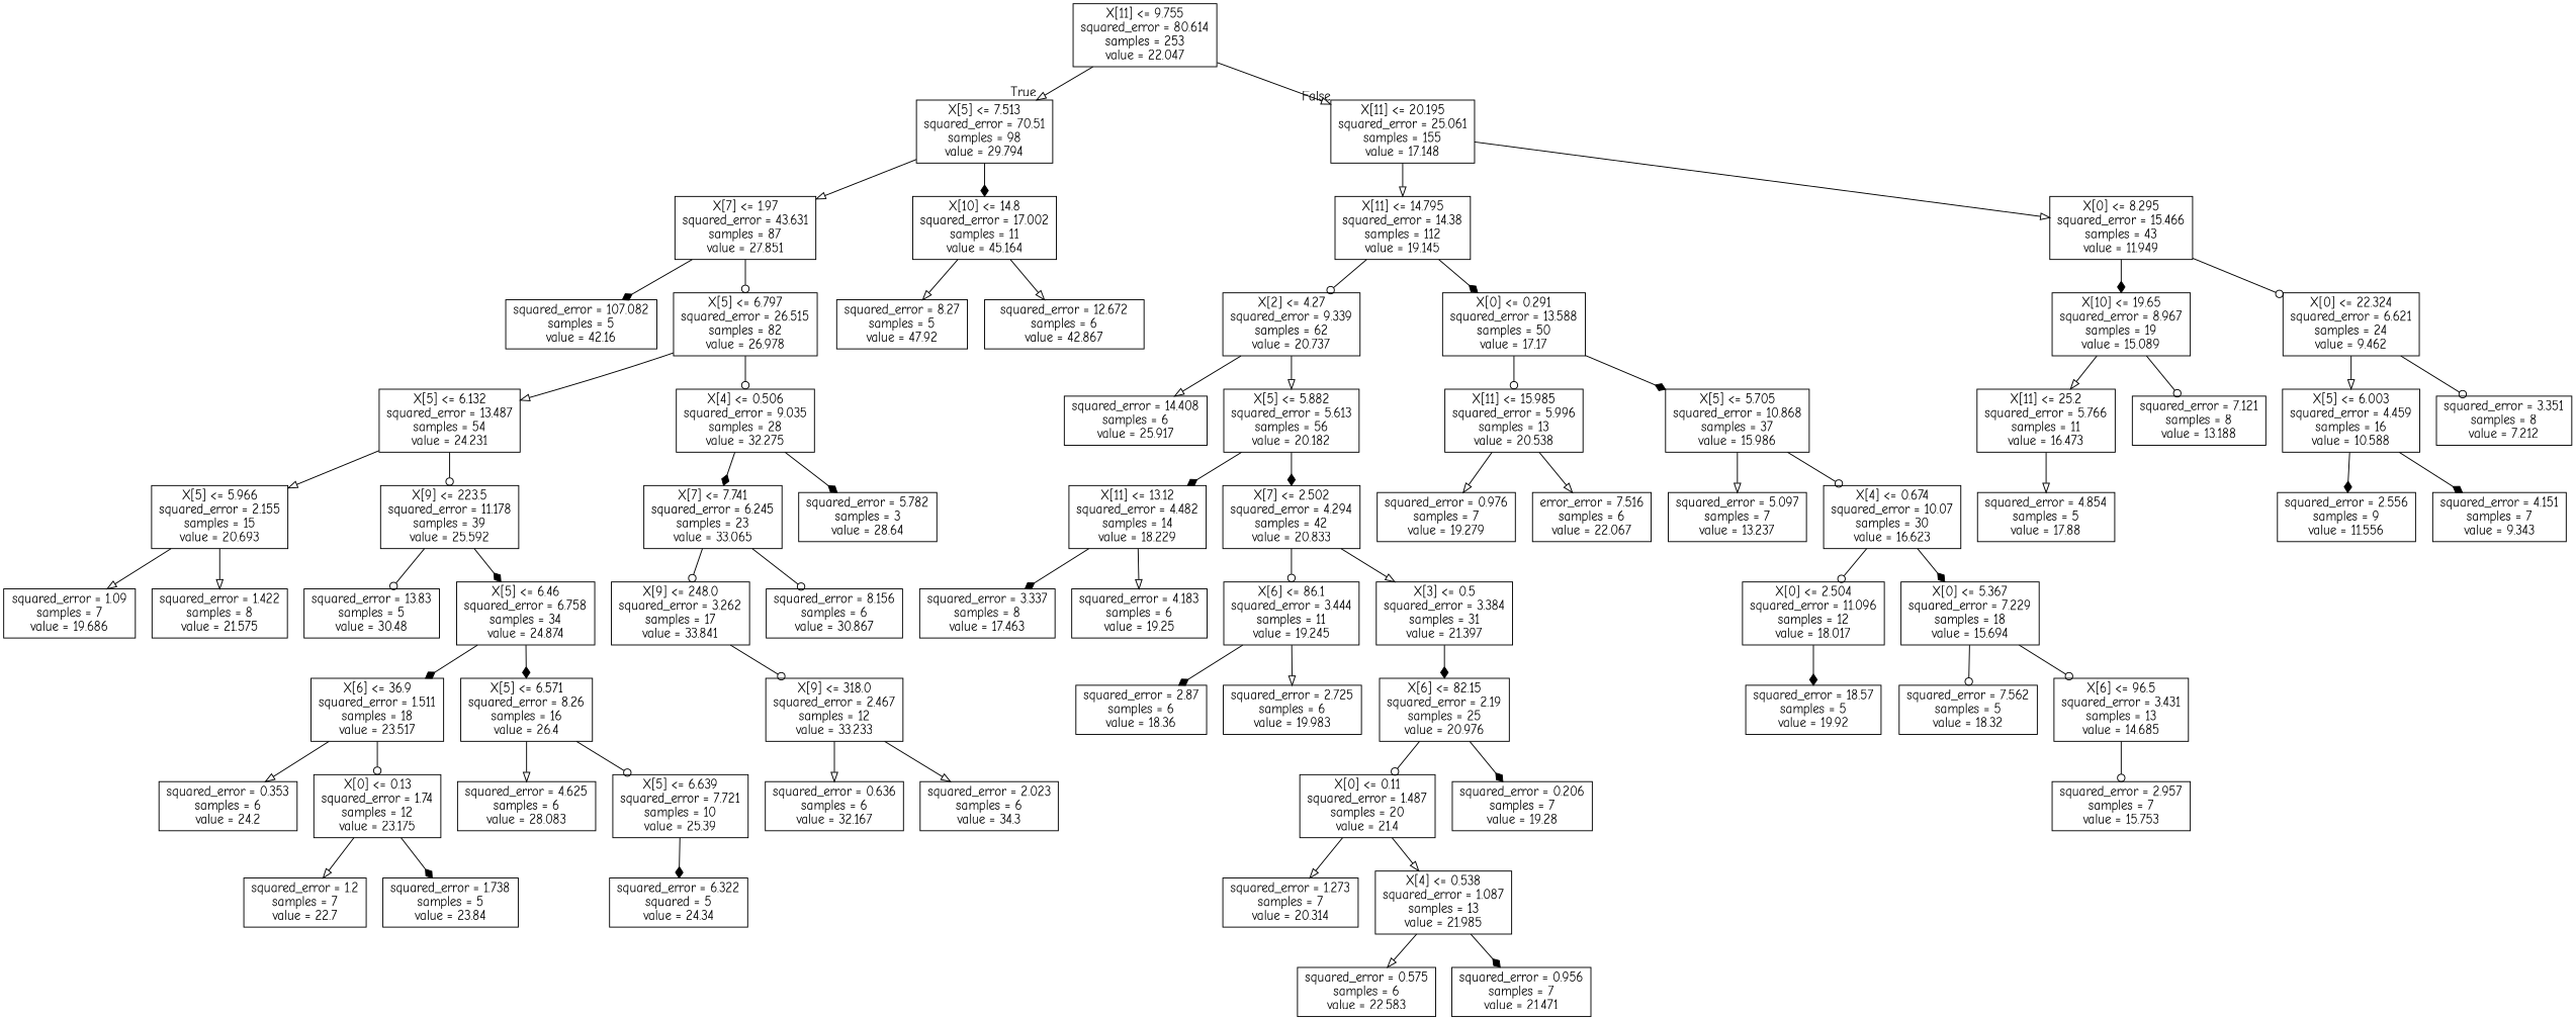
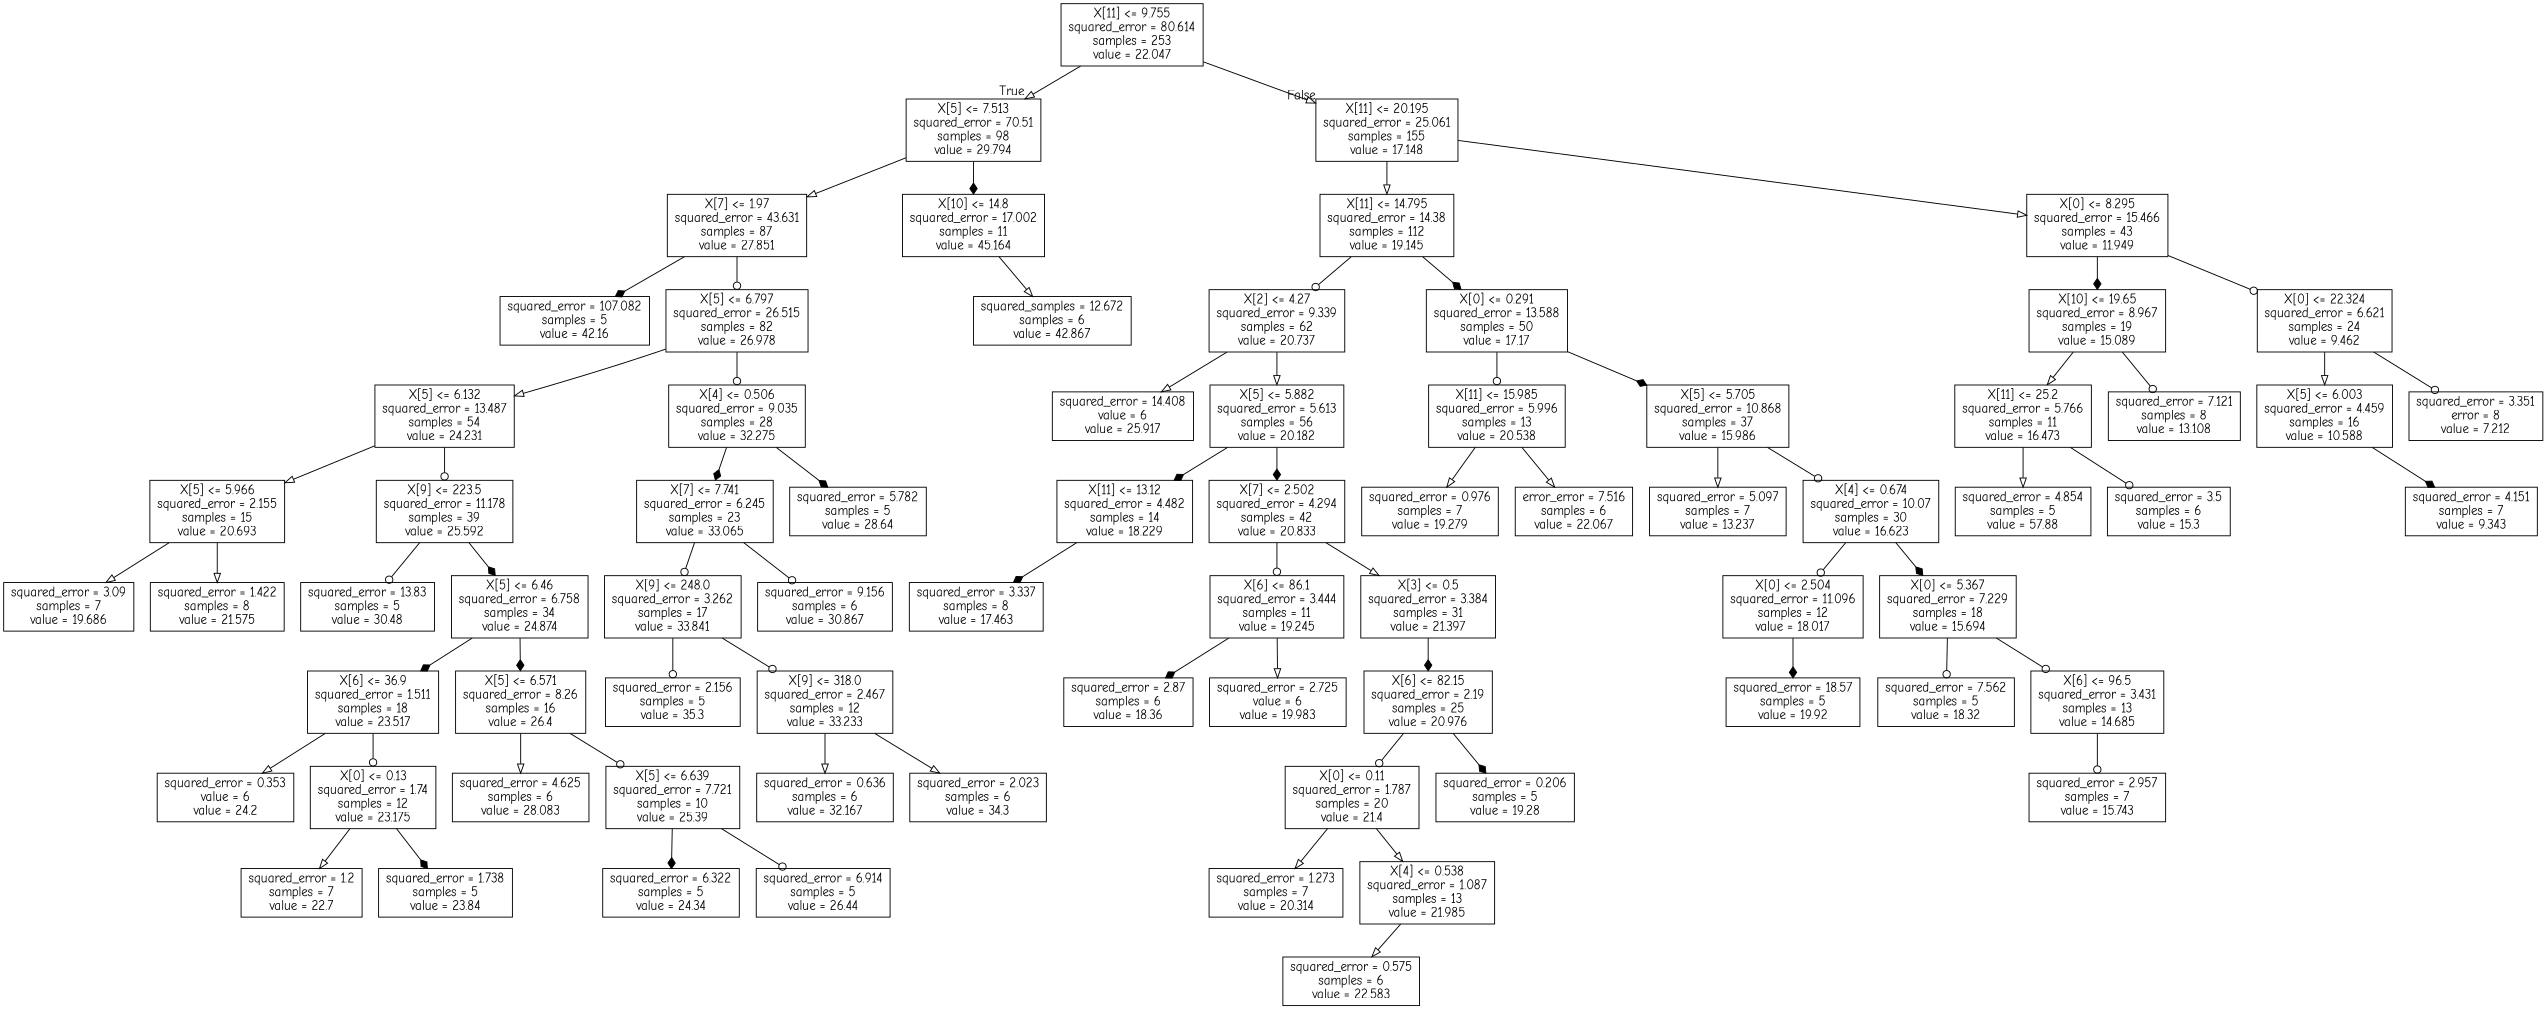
  digraph {
    fontname="Comic Neue"
    node [fontname="Comic Neue" shape=box]
    edge [arrowhead=onormal fontname="Comic Neue"]
    n1 [label="X[11] <= 9.755\nsquared_error = 80.614\nsamples = 253\nvalue = 22.047"]
    n2 [label="X[5] <= 7.513\nsquared_error = 70.51\nsamples = 98\nvalue = 29.794"]
    n3 [label="X[11] <= 20.195\nsquared_error = 25.061\nsamples = 155\nvalue = 17.148"]
    n4 [label="X[7] <= 1.97\nsquared_error = 43.631\nsamples = 87\nvalue = 27.851"]
    n5 [label="X[10] <= 14.8\nsquared_error = 17.002\nsamples = 11\nvalue = 45.164"]
    n6 [label="X[11] <= 14.795\nsquared_error = 14.38\nsamples = 112\nvalue = 19.145"]
    n7 [label="X[0] <= 8.295\nsquared_error = 15.466\nsamples = 43\nvalue = 11.949"]
    n8 [label="squared_error = 107.082\nsamples = 5\nvalue = 42.16"]
    n9 [label="X[5] <= 6.797\nsquared_error = 26.515\nsamples = 82\nvalue = 26.978"]
-   n10 [label="squared_error = 8.27\nsamples = 5\nvalue = 47.92"]
-   n11 [label="squared_error = 12.672\nsamples = 6\nvalue = 42.867"]
+   n11 [label="squared_samples = 12.672\nsamples = 6\nvalue = 42.867"]
    n12 [label="X[5] <= 6.132\nsquared_error = 13.487\nsamples = 54\nvalue = 24.231"]
    n13 [label="X[4] <= 0.506\nsquared_error = 9.035\nsamples = 28\nvalue = 32.275"]
    n14 [label="X[5] <= 5.966\nsquared_error = 2.155\nsamples = 15\nvalue = 20.693"]
    n15 [label="X[9] <= 223.5\nsquared_error = 11.178\nsamples = 39\nvalue = 25.592"]
    n16 [label="X[7] <= 7.741\nsquared_error = 6.245\nsamples = 23\nvalue = 33.065"]
-   n17 [label="squared_error = 5.782\nsamples = 3\nvalue = 28.64"]
-   n18 [label="squared_error = 1.09\nsamples = 7\nvalue = 19.686"]
+   n17 [label="squared_error = 5.782\nsamples = 5\nvalue = 28.64"]
+   n18 [label="squared_error = 3.09\nsamples = 7\nvalue = 19.686"]
    n19 [label="squared_error = 1.422\nsamples = 8\nvalue = 21.575"]
    n20 [label="squared_error = 13.83\nsamples = 5\nvalue = 30.48"]
    n21 [label="X[5] <= 6.46\nsquared_error = 6.758\nsamples = 34\nvalue = 24.874"]
    n22 [label="X[6] <= 36.9\nsquared_error = 1.511\nsamples = 18\nvalue = 23.517"]
    n23 [label="X[5] <= 6.571\nsquared_error = 8.26\nsamples = 16\nvalue = 26.4"]
-   n24 [label="squared_error = 0.353\nsamples = 6\nvalue = 24.2"]
+   n24 [label="squared_error = 0.353\nvalue = 6\nvalue = 24.2"]
    n25 [label="X[0] <= 0.13\nsquared_error = 1.74\nsamples = 12\nvalue = 23.175"]
    n26 [label="squared_error = 4.625\nsamples = 6\nvalue = 28.083"]
    n27 [label="X[5] <= 6.639\nsquared_error = 7.721\nsamples = 10\nvalue = 25.39"]
    n28 [label="squared_error = 1.2\nsamples = 7\nvalue = 22.7"]
    n29 [label="squared_error = 1.738\nsamples = 5\nvalue = 23.84"]
-   n30 [label="squared_error = 6.322\nsquared = 5\nvalue = 24.34"]
+   n30 [label="squared_error = 6.322\nsamples = 5\nvalue = 24.34"]
+   n31 [label="squared_error = 6.914\nsamples = 5\nvalue = 26.44"]
    n32 [label="X[9] <= 248.0\nsquared_error = 3.262\nsamples = 17\nvalue = 33.841"]
-   n33 [label="squared_error = 8.156\nsamples = 6\nvalue = 30.867"]
+   n33 [label="squared_error = 9.156\nsamples = 6\nvalue = 30.867"]
+   n34 [label="squared_error = 2.156\nsamples = 5\nvalue = 35.3"]
    n35 [label="X[9] <= 318.0\nsquared_error = 2.467\nsamples = 12\nvalue = 33.233"]
    n36 [label="squared_error = 0.636\nsamples = 6\nvalue = 32.167"]
    n37 [label="squared_error = 2.023\nsamples = 6\nvalue = 34.3"]
    n38 [label="X[2] <= 4.27\nsquared_error = 9.339\nsamples = 62\nvalue = 20.737"]
    n39 [label="X[0] <= 0.291\nsquared_error = 13.588\nsamples = 50\nvalue = 17.17"]
    n40 [label="X[10] <= 19.65\nsquared_error = 8.967\nsamples = 19\nvalue = 15.089"]
    n41 [label="X[0] <= 22.324\nsquared_error = 6.621\nsamples = 24\nvalue = 9.462"]
-   n42 [label="squared_error = 14.408\nsamples = 6\nvalue = 25.917"]
+   n42 [label="squared_error = 14.408\nvalue = 6\nvalue = 25.917"]
    n43 [label="X[5] <= 5.882\nsquared_error = 5.613\nsamples = 56\nvalue = 20.182"]
    n44 [label="X[11] <= 15.985\nsquared_error = 5.996\nsamples = 13\nvalue = 20.538"]
    n45 [label="X[5] <= 5.705\nsquared_error = 10.868\nsamples = 37\nvalue = 15.986"]
    n46 [label="X[11] <= 13.12\nsquared_error = 4.482\nsamples = 14\nvalue = 18.229"]
    n47 [label="X[7] <= 2.502\nsquared_error = 4.294\nsamples = 42\nvalue = 20.833"]
    n48 [label="squared_error = 3.337\nsamples = 8\nvalue = 17.463"]
-   n49 [label="squared_error = 4.183\nsamples = 6\nvalue = 19.25"]
    n50 [label="X[6] <= 86.1\nsquared_error = 3.444\nsamples = 11\nvalue = 19.245"]
    n51 [label="X[3] <= 0.5\nsquared_error = 3.384\nsamples = 31\nvalue = 21.397"]
    n52 [label="squared_error = 2.87\nsamples = 6\nvalue = 18.36"]
-   n53 [label="squared_error = 2.725\nsamples = 6\nvalue = 19.983"]
+   n53 [label="squared_error = 2.725\nvalue = 6\nvalue = 19.983"]
    n54 [label="X[6] <= 82.15\nsquared_error = 2.19\nsamples = 25\nvalue = 20.976"]
-   n55 [label="X[0] <= 0.11\nsquared_error = 1.487\nsamples = 20\nvalue = 21.4"]
-   n56 [label="squared_error = 0.206\nsamples = 7\nvalue = 19.28"]
+   n55 [label="X[0] <= 0.11\nsquared_error = 1.787\nsamples = 20\nvalue = 21.4"]
+   n56 [label="squared_error = 0.206\nsamples = 5\nvalue = 19.28"]
    n57 [label="squared_error = 1.273\nsamples = 7\nvalue = 20.314"]
    n58 [label="X[4] <= 0.538\nsquared_error = 1.087\nsamples = 13\nvalue = 21.985"]
    n59 [label="squared_error = 0.575\nsamples = 6\nvalue = 22.583"]
-   n60 [label="squared_error = 0.956\nsamples = 7\nvalue = 21.471"]
    n61 [label="squared_error = 0.976\nsamples = 7\nvalue = 19.279"]
    n62 [label="error_error = 7.516\nsamples = 6\nvalue = 22.067"]
    n63 [label="squared_error = 5.097\nsamples = 7\nvalue = 13.237"]
    n64 [label="X[4] <= 0.674\nsquared_error = 10.07\nsamples = 30\nvalue = 16.623"]
    n65 [label="X[0] <= 2.504\nsquared_error = 11.096\nsamples = 12\nvalue = 18.017"]
    n66 [label="X[0] <= 5.367\nsquared_error = 7.229\nsamples = 18\nvalue = 15.694"]
    n67 [label="squared_error = 18.57\nsamples = 5\nvalue = 19.92"]
    n68 [label="squared_error = 7.562\nsamples = 5\nvalue = 18.32"]
    n69 [label="X[6] <= 96.5\nsquared_error = 3.431\nsamples = 13\nvalue = 14.685"]
-   n70 [label="squared_error = 2.957\nsamples = 7\nvalue = 15.753"]
+   n70 [label="squared_error = 2.957\nsamples = 7\nvalue = 15.743"]
    n71 [label="X[11] <= 25.2\nsquared_error = 5.766\nsamples = 11\nvalue = 16.473"]
-   n72 [label="squared_error = 7.121\nsamples = 8\nvalue = 13.188"]
+   n72 [label="squared_error = 7.121\nsamples = 8\nvalue = 13.108"]
    n73 [label="X[5] <= 6.003\nsquared_error = 4.459\nsamples = 16\nvalue = 10.588"]
-   n74 [label="squared_error = 3.351\nsamples = 8\nvalue = 7.212"]
-   n75 [label="squared_error = 4.854\nsamples = 5\nvalue = 17.88"]
-   n77 [label="squared_error = 2.556\nsamples = 9\nvalue = 11.556"]
+   n74 [label="squared_error = 3.351\nerror = 8\nvalue = 7.212"]
+   n75 [label="squared_error = 4.854\nsamples = 5\nvalue = 57.88"]
+   n76 [label="squared_error = 3.5\nsamples = 6\nvalue = 15.3"]
    n78 [label="squared_error = 4.151\nsamples = 7\nvalue = 9.343"]
    n1 -> n2 [headlabel=True labelangle=45 labeldistance=2.5]
    n1 -> n3 [headlabel=False labelangle=-45 labeldistance=2.5]
    n2 -> n4
    n2 -> n5 [arrowhead=diamond]
    n3 -> n6
    n3 -> n7
    n4 -> n8 [arrowhead=diamond]
    n4 -> n9 [arrowhead=odot]
-   n5 -> n10
    n5 -> n11
    n6 -> n38 [arrowhead=odot]
    n6 -> n39 [arrowhead=diamond]
    n7 -> n40 [arrowhead=diamond]
    n7 -> n41 [arrowhead=odot]
    n9 -> n12
    n9 -> n13 [arrowhead=odot]
    n12 -> n14
    n12 -> n15 [arrowhead=odot]
    n13 -> n16 [arrowhead=diamond]
    n13 -> n17 [arrowhead=diamond]
    n14 -> n18
    n14 -> n19
    n15 -> n20 [arrowhead=odot]
    n15 -> n21 [arrowhead=diamond]
    n16 -> n32 [arrowhead=odot]
    n16 -> n33 [arrowhead=odot]
    n21 -> n22 [arrowhead=diamond]
    n21 -> n23 [arrowhead=diamond]
    n22 -> n24
    n22 -> n25 [arrowhead=odot]
    n23 -> n26
    n23 -> n27 [arrowhead=odot]
    n25 -> n28
    n25 -> n29 [arrowhead=diamond]
    n27 -> n30 [arrowhead=diamond]
+   n27 -> n31 [arrowhead=odot]
+   n32 -> n34 [arrowhead=odot]
    n32 -> n35 [arrowhead=odot]
    n35 -> n36
    n35 -> n37
    n38 -> n42
    n38 -> n43
    n39 -> n44 [arrowhead=odot]
    n39 -> n45 [arrowhead=diamond]
    n40 -> n71
    n40 -> n72 [arrowhead=odot]
    n41 -> n73
    n41 -> n74 [arrowhead=odot]
    n43 -> n46 [arrowhead=diamond]
    n43 -> n47 [arrowhead=diamond]
    n44 -> n61
    n44 -> n62
    n45 -> n63
    n45 -> n64 [arrowhead=odot]
    n46 -> n48 [arrowhead=diamond]
-   n46 -> n49
    n47 -> n50 [arrowhead=odot]
    n47 -> n51
    n50 -> n52 [arrowhead=diamond]
    n50 -> n53
    n51 -> n54 [arrowhead=diamond]
    n54 -> n55 [arrowhead=odot]
    n54 -> n56 [arrowhead=diamond]
    n55 -> n57
    n55 -> n58
    n58 -> n59
-   n58 -> n60 [arrowhead=diamond]
    n64 -> n65 [arrowhead=odot]
    n64 -> n66 [arrowhead=diamond]
    n65 -> n67 [arrowhead=diamond]
    n66 -> n68 [arrowhead=odot]
    n66 -> n69 [arrowhead=odot]
    n69 -> n70 [arrowhead=odot]
    n71 -> n75
-   n73 -> n77 [arrowhead=diamond]
+   n71 -> n76 [arrowhead=odot]
    n73 -> n78 [arrowhead=diamond]
  }
